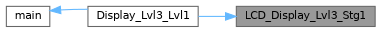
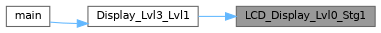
  digraph {
    rankdir=RL
    node [color=grey40 fillcolor=white fontname=Helvetica fontsize=10 shape=box style=filled]
    edge [color=steelblue1 dir=back fontname=Helvetica fontsize=10 labelfontname=Helvetica labelfontsize=10 style=solid]
-   n1 [color=gray40 fillcolor=grey60 fontcolor=black height=0.2 label=LCD_Display_Lvl3_Stg1 width=0.4]
+   n1 [color=gray40 fillcolor=grey60 fontcolor=black height=0.2 label=LCD_Display_Lvl0_Stg1 width=0.4]
    n2 [height=0.2 label=Display_Lvl3_Lvl1 width=0.4]
    n3 [height=0.2 label=main width=0.4]
    n1 -> n2
-   n3 -> n2
+   n2 -> n3
  }
